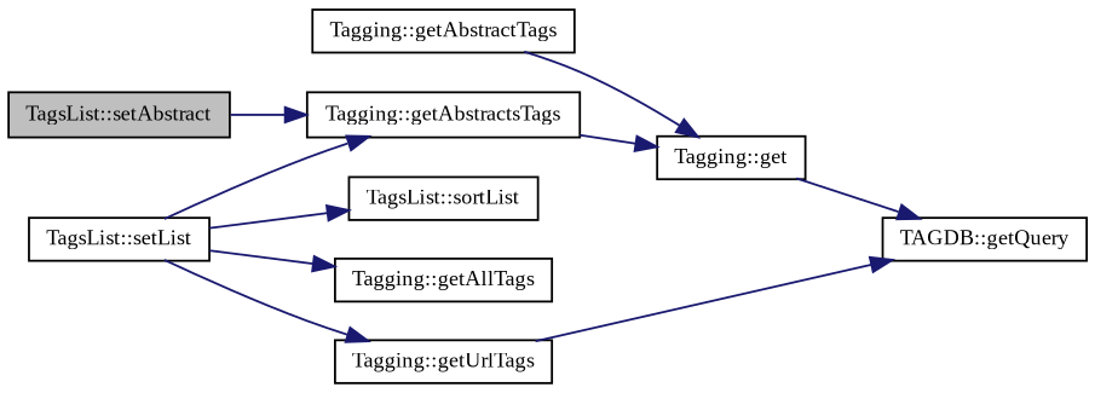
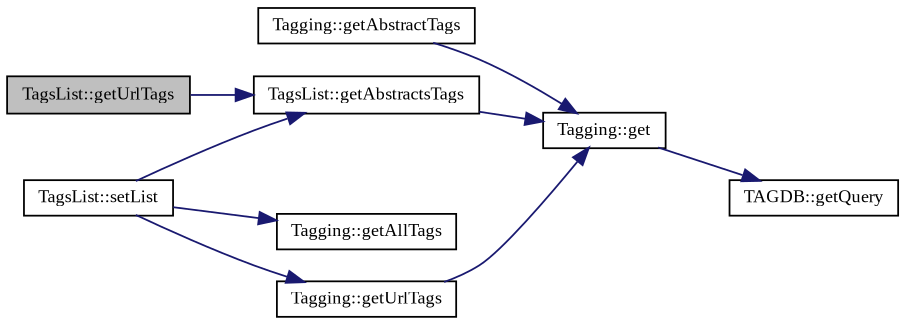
  digraph {
    fontname="Liberation Serif"
    rankdir=LR
    node [color=black fillcolor=white fontname="Liberation Serif" fontsize=10 shape=record style=filled]
    edge [color=midnightblue fontname="Liberation Serif" fontsize=10 labelfontname=Helvetica labelfontsize=10 style=solid]
-   n1 [fillcolor=grey75 fontcolor=black height=0.2 label="TagsList::setAbstract" width=0.4]
-   n2 [height=0.2 label="Tagging::getAbstractsTags" width=0.4]
+   n1 [fillcolor=grey75 fontcolor=black height=0.2 label="TagsList::getUrlTags" width=0.4]
+   n2 [height=0.2 label="TagsList::getAbstractsTags" width=0.4]
    n3 [height=0.2 label="TagsList::setList" width=0.4]
    n4 [height=0.2 label="Tagging::getAllTags" width=0.4]
    n5 [height=0.2 label="Tagging::getUrlTags" width=0.4]
-   n6 [height=0.2 label="TagsList::sortList" width=0.4]
    n7 [height=0.2 label="Tagging::get" width=0.4]
    n8 [height=0.2 label="Tagging::getAbstractTags" width=0.4]
    n9 [height=0.2 label="TAGDB::getQuery" width=0.4]
    n1 -> n2
    n2 -> n7
    n3 -> n2
    n3 -> n4
    n3 -> n5
-   n3 -> n6
-   n5 -> n9
+   n5 -> n7
    n7 -> n9
    n8 -> n7
  }
